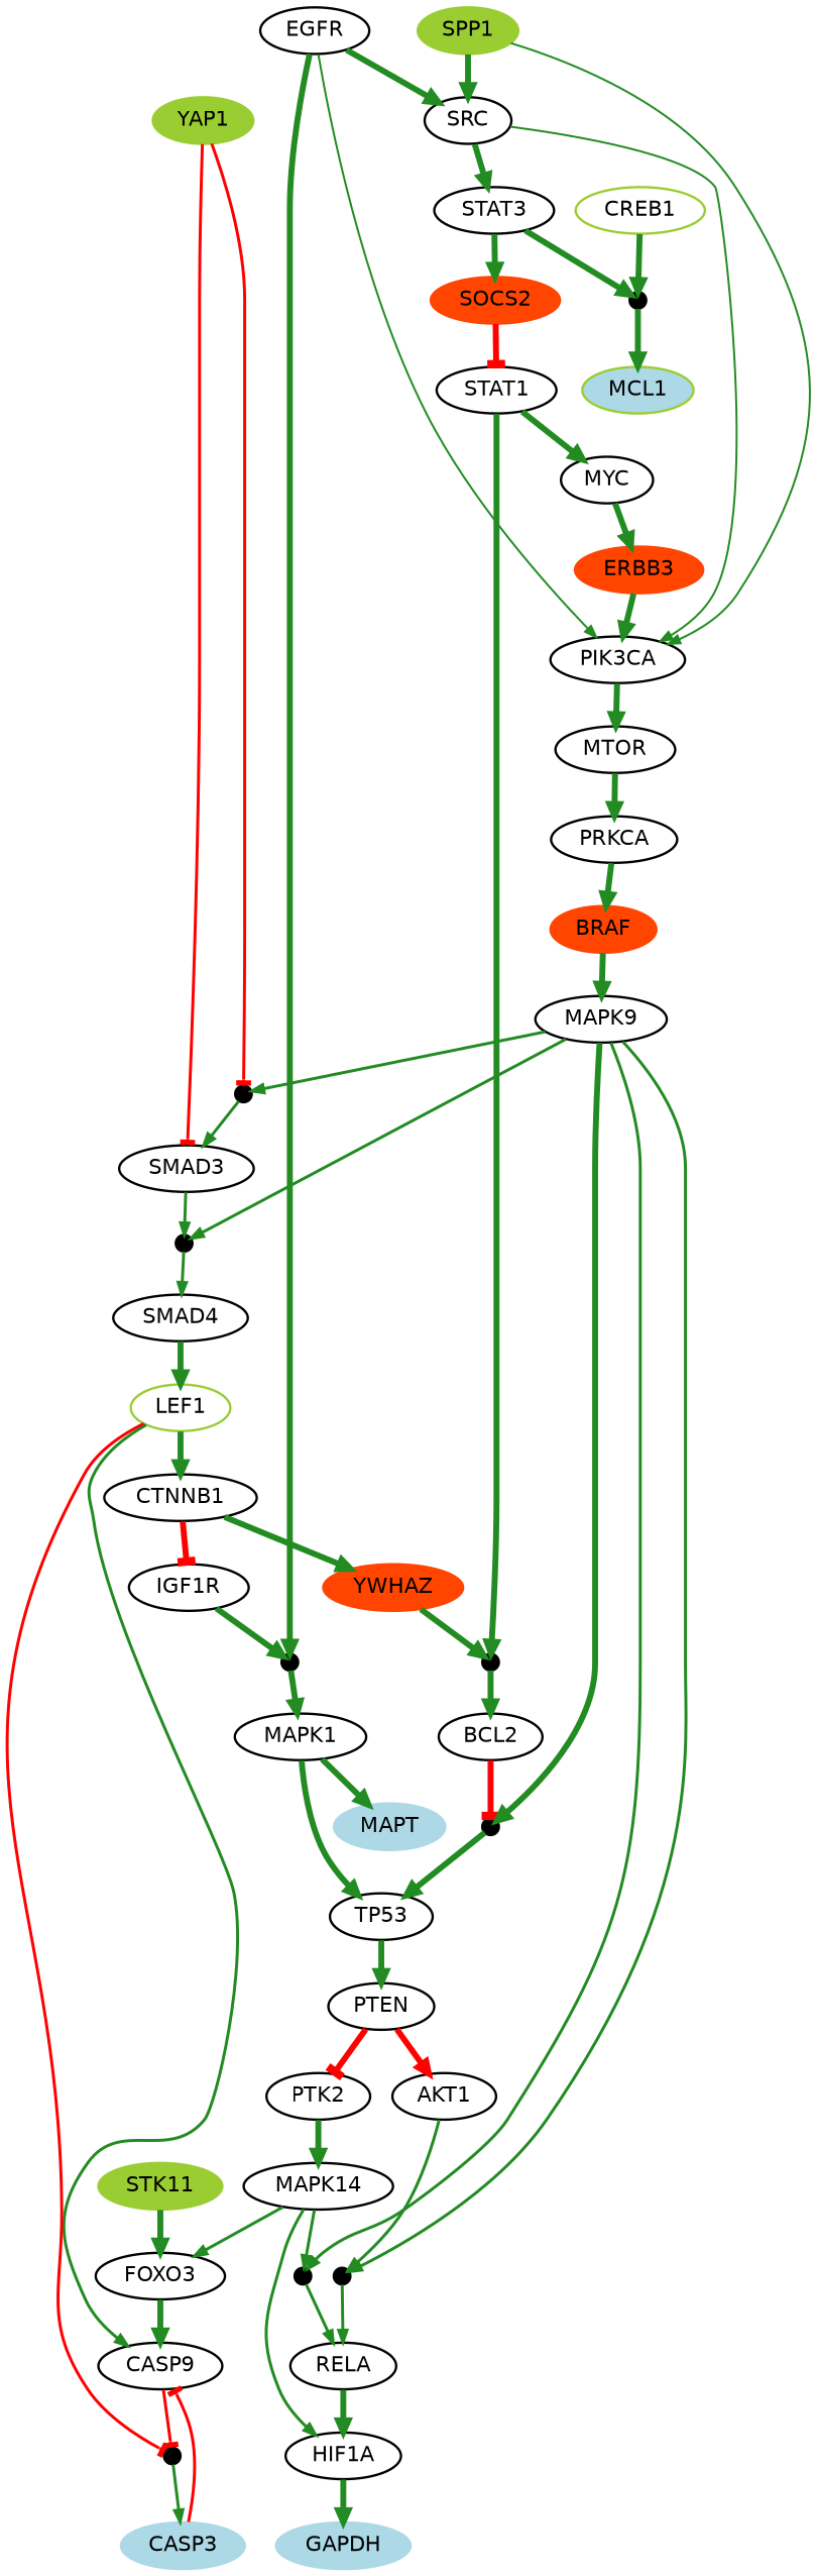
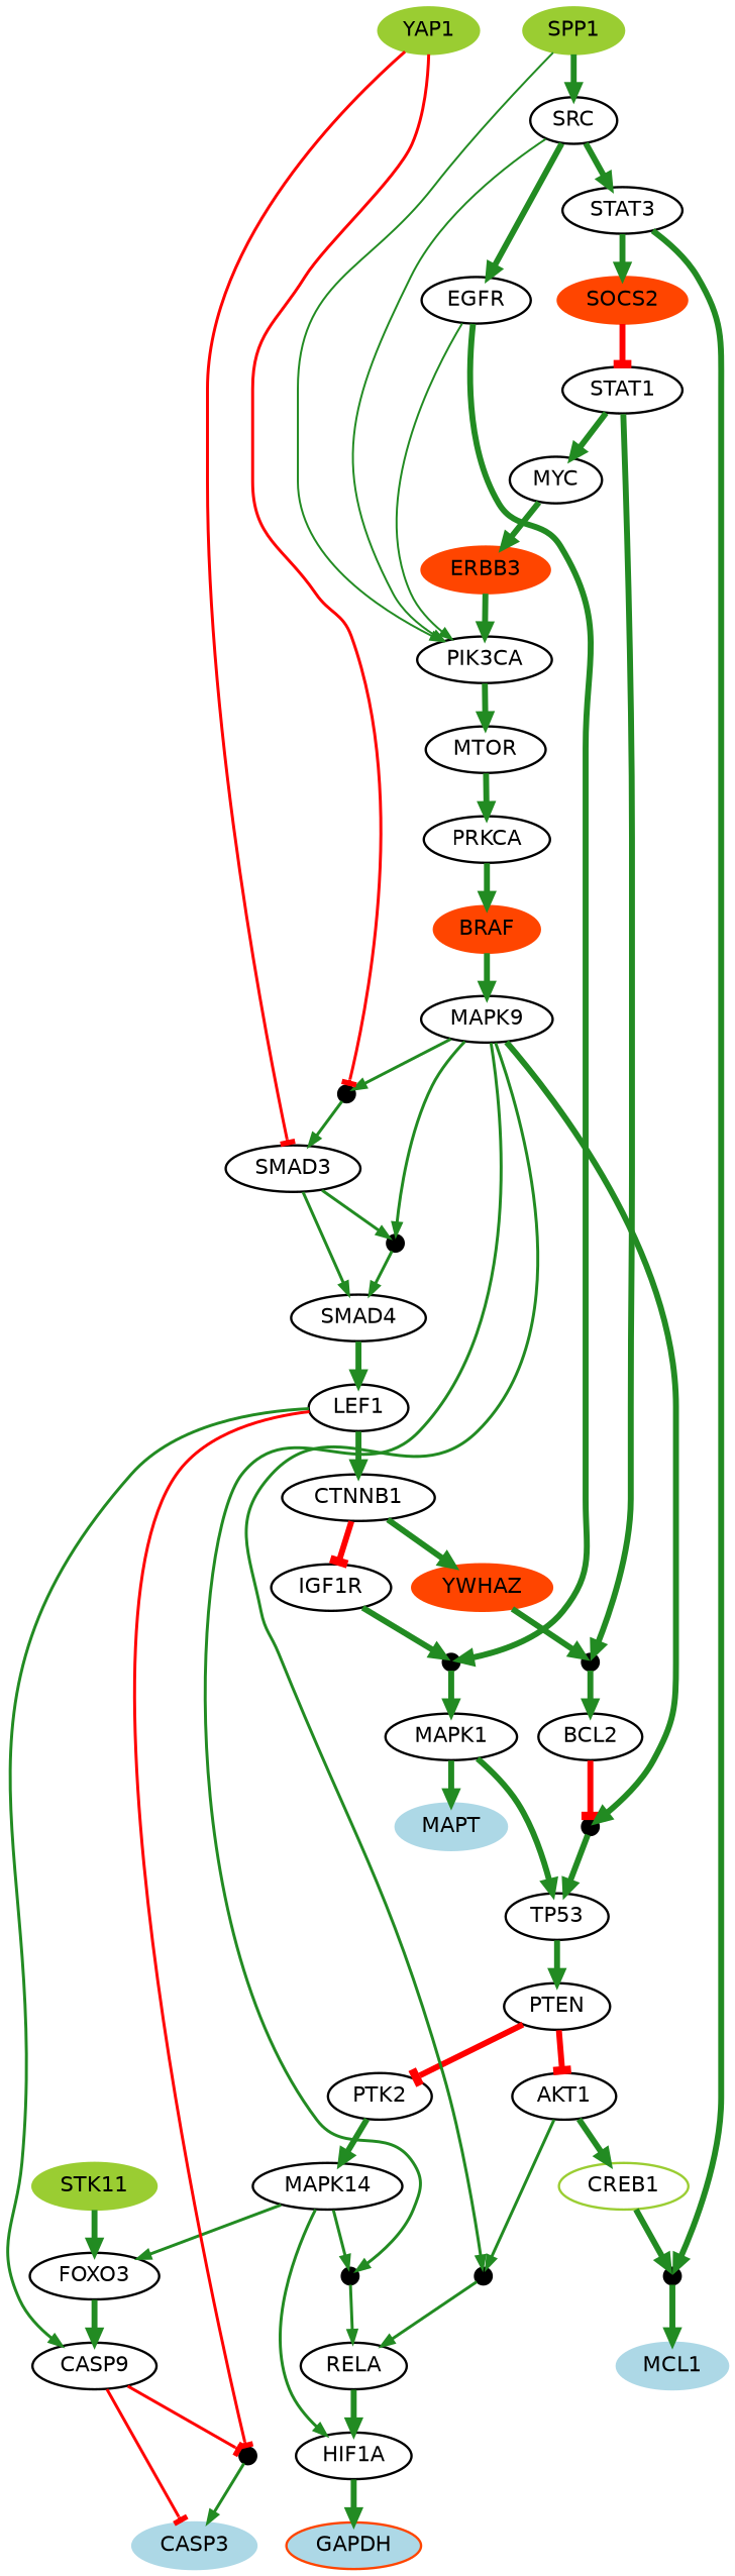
  digraph {
    node [color=black fillcolor=white fontname=Helvetica fontsize=18 shape=ellipse style="filled, bold"]
    edge [arrowhead=normal color=forestgreen dir=forward penwidth=5.0 sign=1 weight=1.0]
    PTK2
    MAPK14
    FOXO3
    n4 [fillcolor=black fixedsize=True gate=True height=0.2 label="." width=0.2]
    HIF1A
    ERBB3 [color=orangered fillcolor=orangered]
    MYC
    PIK3CA
    MTOR
    SMAD4
-   LEF1 [color=olivedrab3]
+   LEF1
    CASP9
    n13 [fillcolor=black fixedsize=True gate=True height=0.2 label="." width=0.2]
    CTNNB1
    STK11 [color=olivedrab3 fillcolor=olivedrab3]
    EGFR
    n17 [fillcolor=black fixedsize=True gate=True height=0.2 label="." width=0.2]
    MAPK1
-   GAPDH [color=lightblue fillcolor=lightblue]
+   GAPDH [color=orangered fillcolor=lightblue]
    SMAD3
    n21 [fillcolor=black fixedsize=True gate=True height=0.2 label="." width=0.2]
    RELA
    CASP3 [color=lightblue fillcolor=lightblue]
    n24 [fillcolor=black fixedsize=True gate=True height=0.2 label="." width=0.2]
    AKT1
    CREB1 [color=olivedrab3]
    n27 [fillcolor=black fixedsize=True gate=True height=0.2 label="." width=0.2]
-   MCL1 [color=olivedrab3 fillcolor=lightblue]
+   MCL1 [color=lightblue fillcolor=lightblue]
    YWHAZ [color=orangered fillcolor=orangered]
    n30 [fillcolor=black fixedsize=True gate=True height=0.2 label="." width=0.2]
    BCL2
    STAT3
    SOCS2 [color=orangered fillcolor=orangered]
    STAT1
    PRKCA
    n36 [fillcolor=black fixedsize=True gate=True height=0.2 label="." width=0.2]
    IGF1R
    TP53
    MAPT [color=lightblue fillcolor=lightblue]
    PTEN
    SRC
    BRAF [color=orangered fillcolor=orangered]
    MAPK9
    n44 [fillcolor=black fixedsize=True gate=True height=0.2 label="." width=0.2]
    YAP1 [color=olivedrab3 fillcolor=olivedrab3]
    SPP1 [color=olivedrab3 fillcolor=olivedrab3]
    PTK2 -> MAPK14
    MAPK14 -> FOXO3 [penwidth=2.5 weight=0.5]
    MAPK14 -> n4 [penwidth=2.5 weight=0.5]
    MAPK14 -> HIF1A [penwidth=2.5 weight=0.5]
    FOXO3 -> CASP9
    n4 -> RELA [penwidth=2.5 weight=0.5]
    HIF1A -> GAPDH
    ERBB3 -> PIK3CA
    MYC -> ERBB3
    PIK3CA -> MTOR
    MTOR -> PRKCA
    SMAD4 -> LEF1
    LEF1 -> CASP9 [penwidth=2.5 weight=0.5]
    LEF1 -> n13 [arrowhead=tee color=red penwidth=2.5 sign=-1 weight=0.5]
    LEF1 -> CTNNB1
    CASP9 -> n13 [arrowhead=tee color=red penwidth=2.5 sign=-1 weight=0.5]
-   CASP3 -> CASP9 [arrowhead=tee color=red penwidth=2.5 sign=-1 weight=0.5]
+   CASP9 -> CASP3 [arrowhead=tee color=red penwidth=2.5 sign=-1 weight=0.5]
    n13 -> CASP3 [penwidth=2.5 weight=0.5]
    CTNNB1 -> YWHAZ
    CTNNB1 -> IGF1R [arrowhead=tee color=red sign=-1]
    STK11 -> FOXO3
    EGFR -> PIK3CA [penwidth=1.6666666666666665 weight=0.3333333333333333]
    EGFR -> n17
    n17 -> MAPK1
    MAPK1 -> TP53
    MAPK1 -> MAPT
+   SMAD3 -> SMAD4 [penwidth=2.5 weight=0.5]
    SMAD3 -> n21 [penwidth=2.5 weight=0.5]
    n21 -> SMAD4 [penwidth=2.5 weight=0.5]
    RELA -> HIF1A
    n24 -> RELA [penwidth=2.5 weight=0.5]
    AKT1 -> n24 [penwidth=2.5 weight=0.5]
+   AKT1 -> CREB1
    CREB1 -> n27
    n27 -> MCL1
    YWHAZ -> n30
    n30 -> BCL2
    BCL2 -> n36 [arrowhead=tee color=red sign=-1]
    STAT3 -> n27
    STAT3 -> SOCS2
    SOCS2 -> STAT1 [arrowhead=tee color=red sign=-1]
    STAT1 -> MYC
    STAT1 -> n30
    PRKCA -> BRAF
    n36 -> TP53
    IGF1R -> n17
    TP53 -> PTEN
    PTEN -> PTK2 [arrowhead=tee color=red sign=-1]
-   PTEN -> AKT1 [color=red sign=-1]
+   PTEN -> AKT1 [arrowhead=tee color=red sign=-1]
    SRC -> PIK3CA [penwidth=1.6666666666666665 weight=0.3333333333333333]
-   EGFR -> SRC
+   SRC -> EGFR
    SRC -> STAT3
    BRAF -> MAPK9
    MAPK9 -> n4 [penwidth=2.5 weight=0.5]
    MAPK9 -> n21 [penwidth=2.5 weight=0.5]
    MAPK9 -> n24 [penwidth=2.5 weight=0.5]
    MAPK9 -> n36
    MAPK9 -> n44 [penwidth=2.5 weight=0.5]
    n44 -> SMAD3 [penwidth=2.5 weight=0.5]
    YAP1 -> SMAD3 [arrowhead=tee color=red penwidth=2.5 sign=-1 weight=0.5]
    YAP1 -> n44 [arrowhead=tee color=red penwidth=2.5 sign=-1 weight=0.5]
    SPP1 -> PIK3CA [penwidth=1.6666666666666665 weight=0.3333333333333333]
    SPP1 -> SRC
  }
